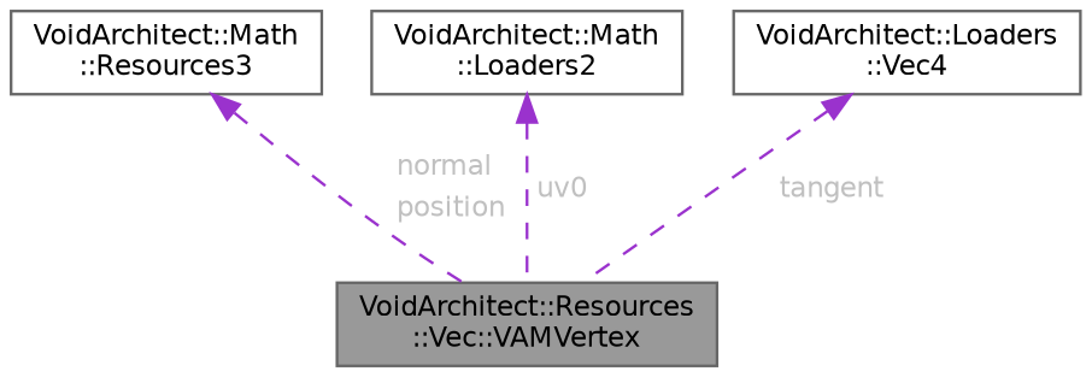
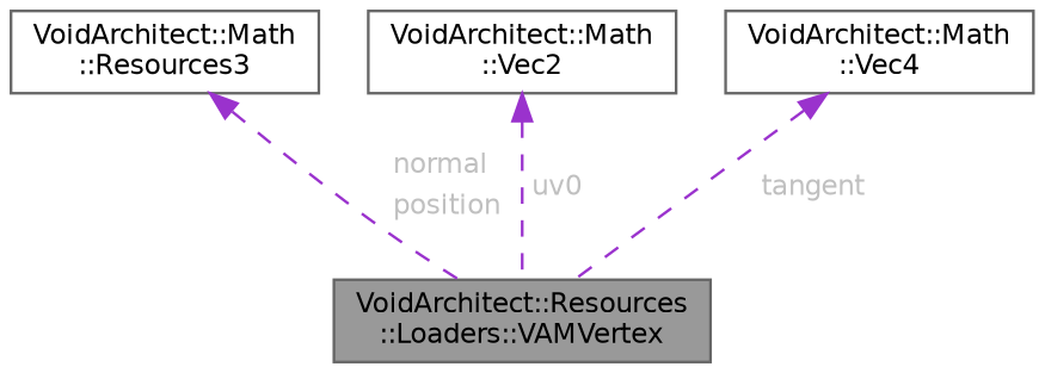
  digraph {
    node [color=gray40 fillcolor=white fontname=Helvetica fontsize=10 shape=box style=filled]
    edge [color=darkorchid3 dir=back fontcolor=grey fontname=Helvetica fontsize=10 labelfontname=Helvetica labelfontsize=10 style=dashed]
-   n1 [fillcolor=grey60 fontcolor=black height=0.2 label="VoidArchitect::Resources\l::Vec::VAMVertex" width=0.4]
+   n1 [fillcolor=grey60 fontcolor=black height=0.2 label="VoidArchitect::Resources\l::Loaders::VAMVertex" width=0.4]
    n2 [height=0.2 label="VoidArchitect::Math\l::Resources3" width=0.4]
-   n3 [height=0.2 label="VoidArchitect::Math\l::Loaders2" width=0.4]
-   n4 [height=0.2 label="VoidArchitect::Loaders\l::Vec4" width=0.4]
+   n3 [height=0.2 label="VoidArchitect::Math\l::Vec2" width=0.4]
+   n4 [height=0.2 label="VoidArchitect::Math\l::Vec4" width=0.4]
    n2 -> n1 [label=<<TABLE CELLBORDER="0" BORDER="0"><TR><TD VALIGN="top" ALIGN="LEFT" CELLPADDING="1" CELLSPACING="0">normal</TD></TR> <TR><TD VALIGN="top" ALIGN="LEFT" CELLPADDING="1" CELLSPACING="0">position</TD></TR> </TABLE>>]
    n3 -> n1 [label=<<TABLE CELLBORDER="0" BORDER="0"><TR><TD VALIGN="top" ALIGN="LEFT" CELLPADDING="1" CELLSPACING="0">uv0</TD></TR> </TABLE>>]
    n4 -> n1 [label=<<TABLE CELLBORDER="0" BORDER="0"><TR><TD VALIGN="top" ALIGN="LEFT" CELLPADDING="1" CELLSPACING="0">tangent</TD></TR> </TABLE>>]
  }
